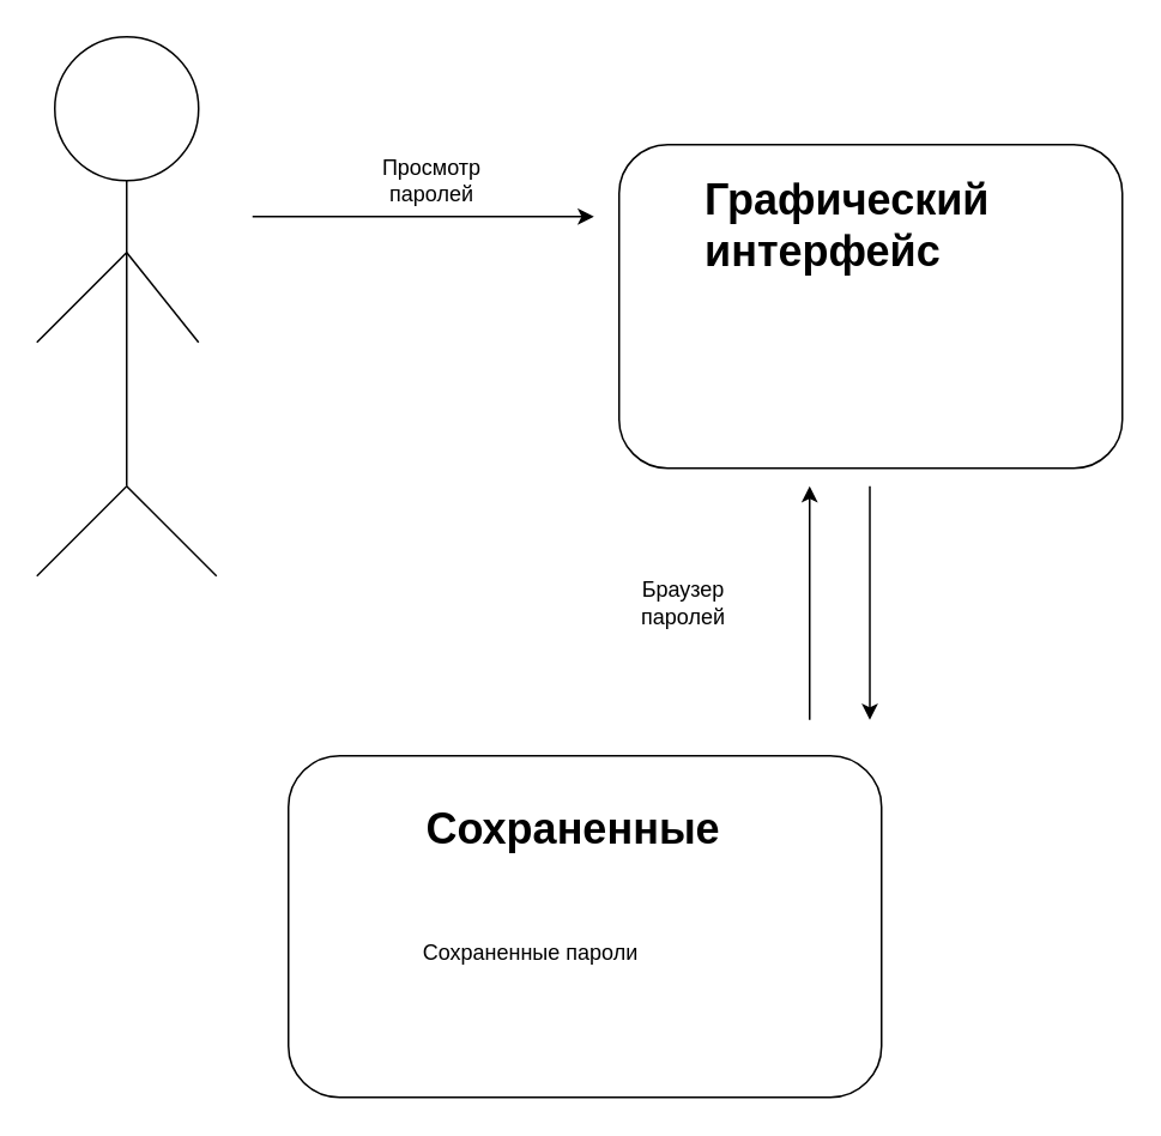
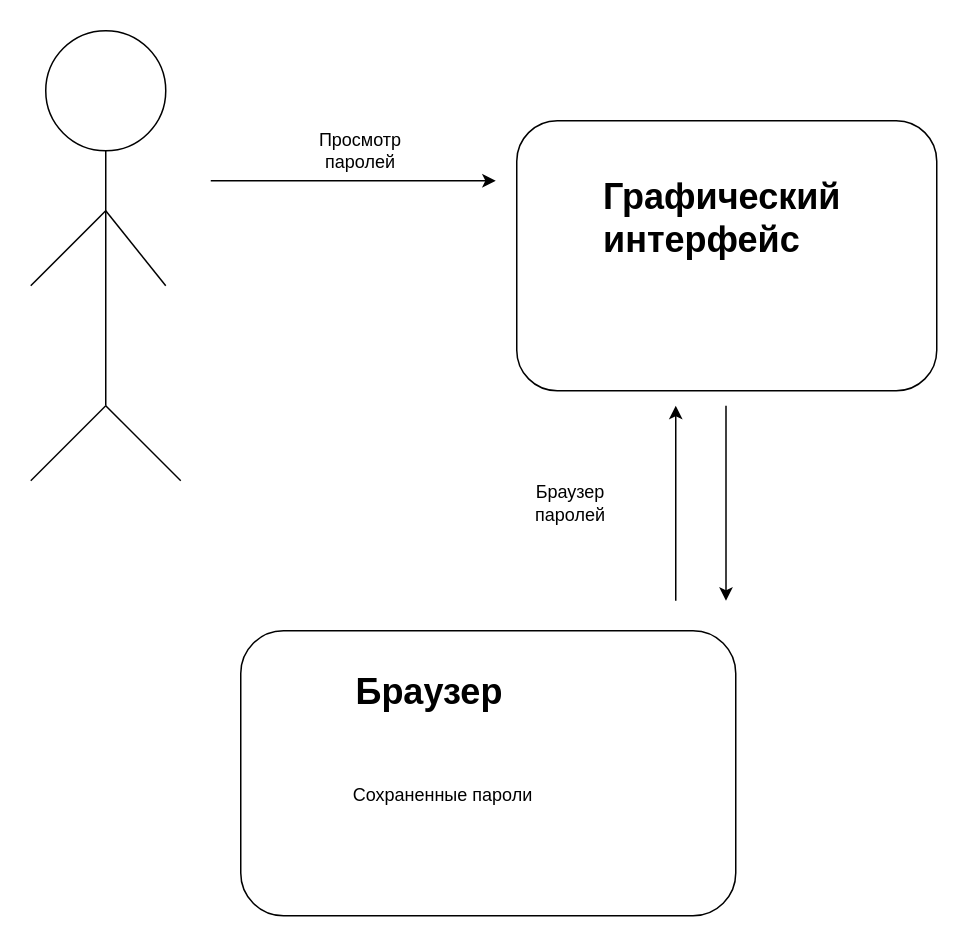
  <mxCell id="0" />
  <mxCell id="1" parent="0" />
  <mxCell id="2" value="" style="rounded=1;whiteSpace=wrap;html=1;" vertex="1" parent="1"><mxGeometry x="344" y="80" width="280" height="180" as="geometry" /></mxCell>
  <mxCell id="3" value="" style="ellipse;whiteSpace=wrap;html=1;aspect=fixed;" vertex="1" parent="1"><mxGeometry x="30" y="20" width="80" height="80" as="geometry" /></mxCell>
  <mxCell id="4" value="" style="endArrow=none;html=1;rounded=0;" edge="1" parent="1"><mxGeometry width="50" height="50" relative="1" as="geometry"><mxPoint x="70" y="270" as="sourcePoint" /><mxPoint x="70" y="100" as="targetPoint" /></mxGeometry></mxCell>
  <mxCell id="5" value="" style="endArrow=none;html=1;rounded=0;" edge="1" parent="1"><mxGeometry width="50" height="50" relative="1" as="geometry"><mxPoint x="20" y="320" as="sourcePoint" /><mxPoint x="70" y="270" as="targetPoint" /></mxGeometry></mxCell>
  <mxCell id="6" value="" style="endArrow=none;html=1;rounded=0;" edge="1" parent="1"><mxGeometry width="50" height="50" relative="1" as="geometry"><mxPoint x="120" y="320" as="sourcePoint" /><mxPoint x="70" y="270" as="targetPoint" /><Array as="points"><mxPoint x="80" y="280" /></Array></mxGeometry></mxCell>
  <mxCell id="7" value="" style="endArrow=none;html=1;rounded=0;" edge="1" parent="1"><mxGeometry width="50" height="50" relative="1" as="geometry"><mxPoint x="20" y="190" as="sourcePoint" /><mxPoint x="70" y="140" as="targetPoint" /></mxGeometry></mxCell>
  <mxCell id="8" value="" style="endArrow=none;html=1;rounded=0;" edge="1" parent="1"><mxGeometry width="50" height="50" relative="1" as="geometry"><mxPoint x="110" y="190" as="sourcePoint" /><mxPoint x="70" y="140" as="targetPoint" /></mxGeometry></mxCell>
  <mxCell id="9" value="" style="endArrow=classic;html=1;rounded=0;" edge="1" parent="1"><mxGeometry width="50" height="50" relative="1" as="geometry"><mxPoint x="140" y="120" as="sourcePoint" /><mxPoint x="330" y="120" as="targetPoint" /></mxGeometry></mxCell>
  <mxCell id="10" value="Просмотр паролей" style="text;html=1;align=center;verticalAlign=middle;whiteSpace=wrap;rounded=0;" vertex="1" parent="1"><mxGeometry x="210" y="85" width="60" height="30" as="geometry" /></mxCell>
- <mxCell id="11" value="&lt;h1 style=&quot;margin-top: 0px;&quot;&gt;Графический интерфейс&lt;/h1&gt;" style="text;html=1;whiteSpace=wrap;overflow=hidden;rounded=0;" vertex="1" parent="1"><mxGeometry x="390" y="90" width="180" height="120" as="geometry" /></mxCell>
+ <mxCell id="11" value="&lt;h1 style=&quot;margin-top: 0px;&quot;&gt;Графический интерфейс&lt;/h1&gt;" style="text;html=1;whiteSpace=wrap;overflow=hidden;rounded=0;" vertex="1" parent="1"><mxGeometry x="400" y="110" width="180" height="120" as="geometry" /></mxCell>
  <mxCell id="12" value="" style="endArrow=classic;html=1;rounded=0;" edge="1" parent="1"><mxGeometry width="50" height="50" relative="1" as="geometry"><mxPoint x="483.5" y="270" as="sourcePoint" /><mxPoint x="483.5" y="400" as="targetPoint" /></mxGeometry></mxCell>
  <mxCell id="13" value="" style="endArrow=classic;html=1;rounded=0;" edge="1" parent="1"><mxGeometry width="50" height="50" relative="1" as="geometry"><mxPoint x="450" y="400" as="sourcePoint" /><mxPoint x="450" y="270" as="targetPoint" /></mxGeometry></mxCell>
  <mxCell id="14" value="Браузер паролей" style="text;html=1;align=center;verticalAlign=middle;whiteSpace=wrap;rounded=0;" vertex="1" parent="1"><mxGeometry x="350" y="320" width="60" height="30" as="geometry" /></mxCell>
  <mxCell id="15" value="" style="rounded=1;whiteSpace=wrap;html=1;" vertex="1" parent="1"><mxGeometry x="160" y="420" width="330" height="190" as="geometry" /></mxCell>
- <mxCell id="16" value="&lt;h1 style=&quot;margin-top: 0px;&quot;&gt;Сохраненные&lt;/h1&gt;" style="text;html=1;whiteSpace=wrap;overflow=hidden;rounded=0;" vertex="1" parent="1"><mxGeometry x="235" y="440" width="180" height="120" as="geometry" /></mxCell>
+ <mxCell id="16" value="&lt;h1 style=&quot;margin-top: 0px;&quot;&gt;Браузер&lt;/h1&gt;" style="text;html=1;whiteSpace=wrap;overflow=hidden;rounded=0;" vertex="1" parent="1"><mxGeometry x="235" y="440" width="180" height="120" as="geometry" /></mxCell>
  <mxCell id="17" value="Сохраненные пароли" style="text;html=1;align=center;verticalAlign=middle;whiteSpace=wrap;rounded=0;" vertex="1" parent="1"><mxGeometry x="210" y="480" width="170" height="100" as="geometry" /></mxCell>
